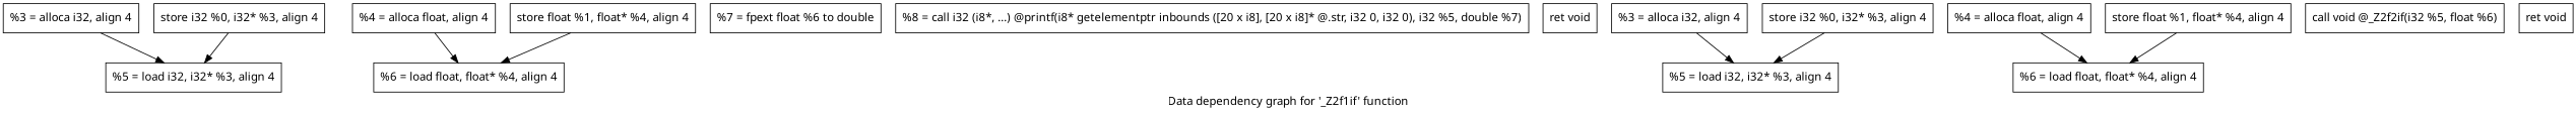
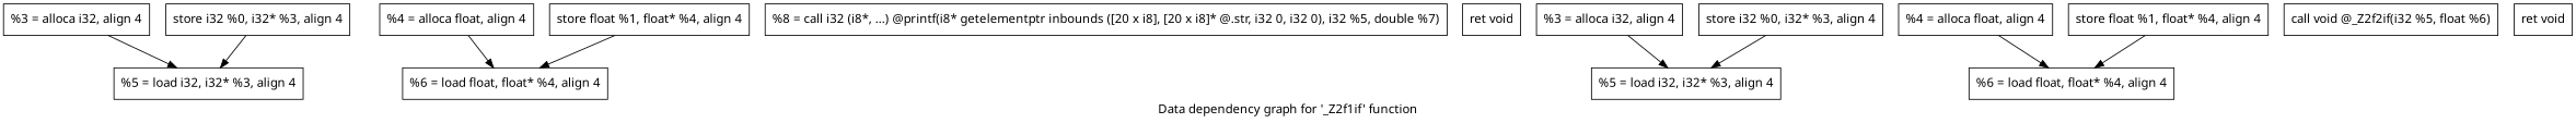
  digraph {
    label="Data dependency graph for '_Z2f1if' function"
    fontname="Noto Sans"
    node [shape=record fontname="Noto Sans"]
    edge [fontname="Noto Sans"]
    n1 [label="{  %3 = alloca i32, align 4}"]
    n2 [label="{  %5 = load i32, i32* %3, align 4}"]
    n3 [label="{  %4 = alloca float, align 4}"]
    n4 [label="{  %6 = load float, float* %4, align 4}"]
    n5 [label="{  store i32 %0, i32* %3, align 4}"]
    n6 [label="{  store float %1, float* %4, align 4}"]
-   n7 [label="{  %7 = fpext float %6 to double}"]
    n8 [label="{  %8 = call i32 (i8*, ...) @printf(i8* getelementptr inbounds ([20 x i8], [20 x i8]* @.str, i32 0, i32 0), i32 %5, double %7)}"]
    n9 [label="{  ret void}"]
    n10 [label="{  %3 = alloca i32, align 4}"]
    n11 [label="{  %5 = load i32, i32* %3, align 4}"]
    n12 [label="{  %4 = alloca float, align 4}"]
    n13 [label="{  %6 = load float, float* %4, align 4}"]
    n14 [label="{  store i32 %0, i32* %3, align 4}"]
    n15 [label="{  store float %1, float* %4, align 4}"]
    n16 [label="{  call void @_Z2f2if(i32 %5, float %6)}"]
    n17 [label="{  ret void}"]
    n1 -> n2
    n3 -> n4
    n5 -> n2
    n6 -> n4
    n10 -> n11
    n12 -> n13
    n14 -> n11
    n15 -> n13
  }
